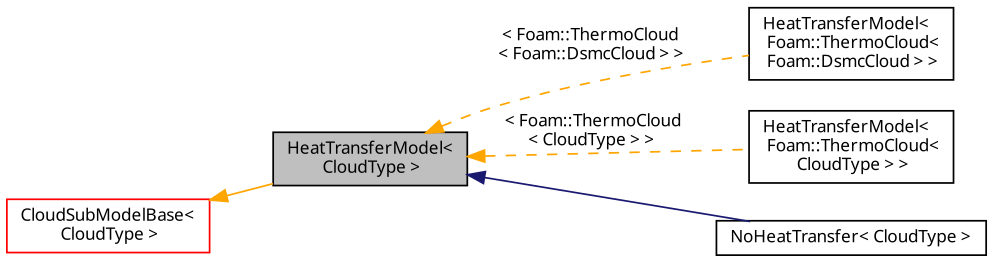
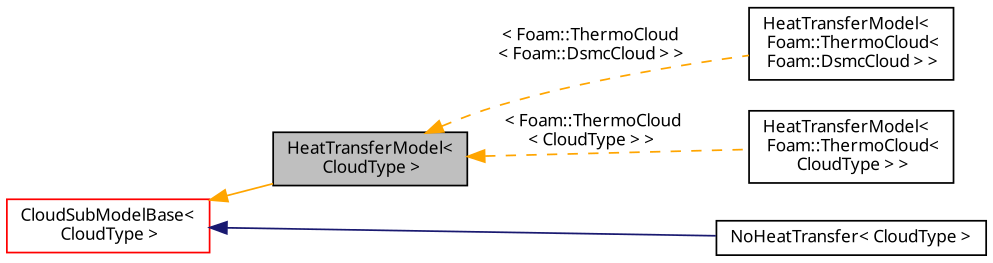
  digraph {
    fontname="Noto Sans"
    rankdir=LR
    node [color=black fontname="Noto Sans" fontsize=10 shape=record]
    edge [color=orange dir=back fontname="Noto Sans" fontsize=10 labelfontname=FreeSans labelfontsize=10 style=solid]
    n1 [fillcolor=grey75 fontcolor=black height=0.2 label="HeatTransferModel\<\l CloudType \>" style=filled width=0.4]
    n2 [height=0.2 label="NoHeatTransfer\< CloudType \>" width=0.4]
    n3 [height=0.2 label="HeatTransferModel\<\l Foam::ThermoCloud\<\l Foam::DsmcCloud \> \>" width=0.4]
    n4 [height=0.2 label="HeatTransferModel\<\l Foam::ThermoCloud\<\l CloudType \> \>" width=0.4]
    n5 [color=red height=0.2 label="CloudSubModelBase\<\l CloudType \>" width=0.4]
-   n1 -> n2 [color=midnightblue]
+   n5 -> n2 [color=midnightblue]
    n1 -> n3 [label=" \< Foam::ThermoCloud\l\< Foam::DsmcCloud \> \>" style=dashed]
    n1 -> n4 [label=" \< Foam::ThermoCloud\l\< CloudType \> \>" style=dashed]
    n5 -> n1
  }
